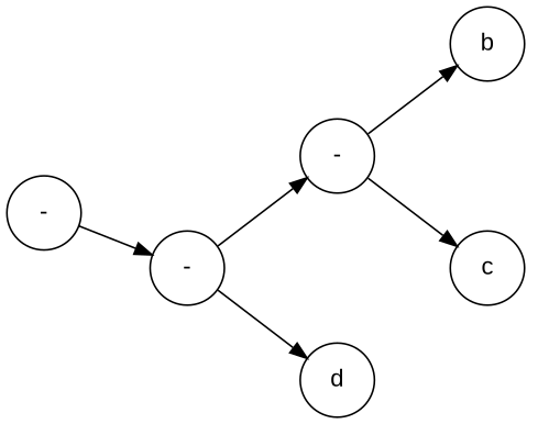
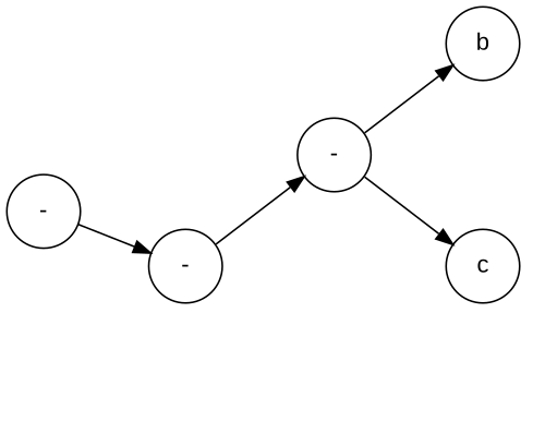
  digraph {
    fontname="Liberation Sans"
    rankdir=LR
    node [fontname="Liberation Sans" shape=circle]
    edge [fontname="Liberation Sans" style=invis]
    n1 [label="-" width=0.6]
    m1 [style=invis width=0.1]
    n3 [label="-" width=0.6]
    m2 [style=invis width=0.1]
-   d [width=0.6]
    m3 [style=invis width=0.1]
    b [width=0.6]
    c [width=0.6]
    n9 [label="-" width=0.6]
    subgraph sub_1 {
      rank=same
      n1
      m1
    }
    subgraph sub_2 {
      rank=same
      n3
      m2
-     d
    }
    subgraph sub_3 {
      rank=same
      m3
      b
      c
    }
    n1 -> n3 [style=""]
    n1 -> m2
-   n1 -> d [style=""]
    m1 -> n1
    n3 -> m2
    n3 -> m3
    n3 -> b [style=""]
    n3 -> c [style=""]
-   m2 -> d
    m3 -> c
    b -> m3
    n9 -> n1 [style=""]
    n9 -> m1
  }
